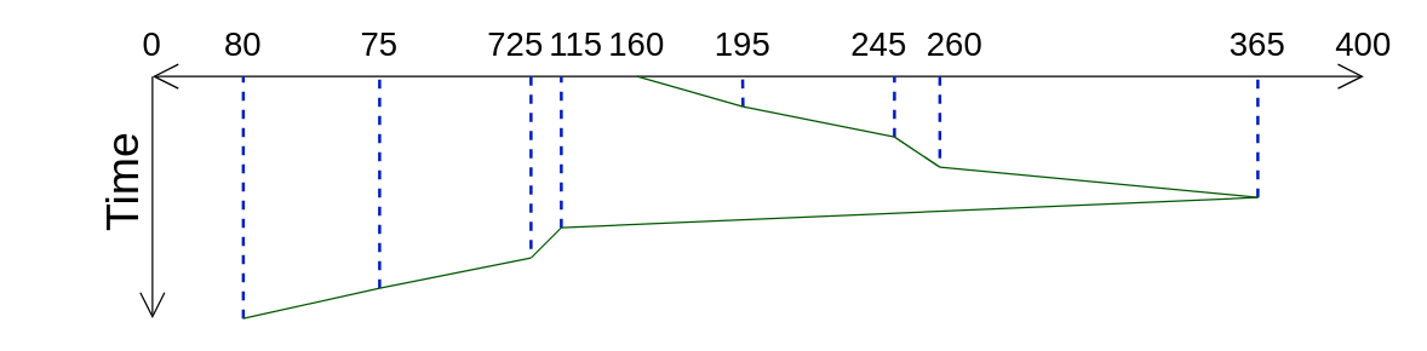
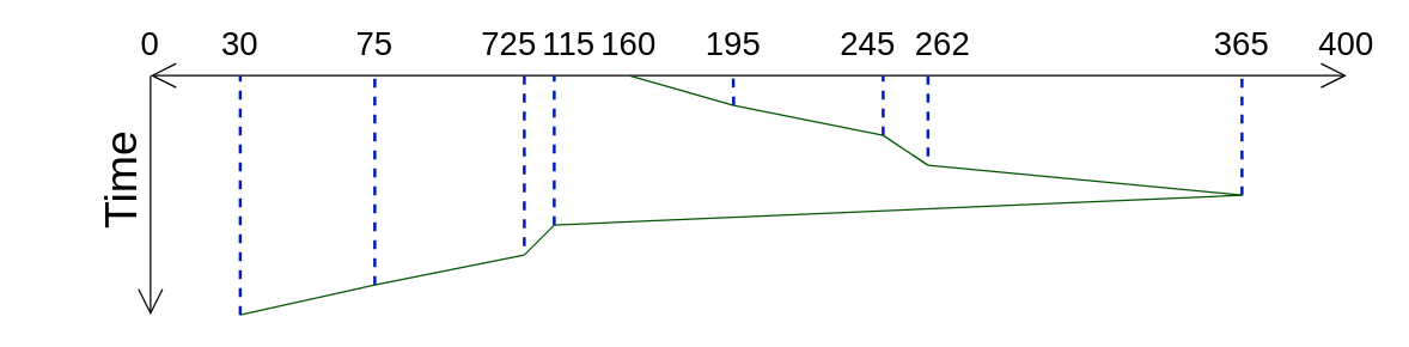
  <mxCell id="0" />
  <mxCell id="1" parent="0" />
  <mxCell id="2" value="" style="endArrow=open;html=1;endFill=0;startArrow=open;startFill=0;endSize=15;startSize=15;" edge="1" parent="1"><mxGeometry width="50" height="50" relative="1" as="geometry"><mxPoint y="50" as="sourcePoint" x="100" /><mxPoint x="900" y="50" as="targetPoint" /></mxGeometry></mxCell>
  <mxCell id="3" value="" style="endArrow=none;dashed=1;html=1;strokeWidth=2;fillColor=#0050ef;strokeColor=#001DBC;" edge="1" parent="1"><mxGeometry width="50" height="50" relative="1" as="geometry"><mxPoint x="160" y="210" as="sourcePoint" /><mxPoint x="160" y="50" as="targetPoint" /></mxGeometry></mxCell>
  <mxCell id="4" value="" style="endArrow=none;dashed=1;html=1;strokeWidth=2;fillColor=#0050ef;strokeColor=#001DBC;" edge="1" parent="1"><mxGeometry width="50" height="50" relative="1" as="geometry"><mxPoint x="250" y="190" as="sourcePoint" /><mxPoint x="250" y="50" as="targetPoint" /></mxGeometry></mxCell>
  <mxCell id="5" value="" style="endArrow=none;dashed=1;html=1;strokeWidth=2;fillColor=#0050ef;strokeColor=#001DBC;" edge="1" parent="1"><mxGeometry width="50" height="50" relative="1" as="geometry"><mxPoint x="350" y="50" as="sourcePoint" /><mxPoint x="350" y="170" as="targetPoint" /></mxGeometry></mxCell>
  <mxCell id="6" value="" style="endArrow=none;dashed=1;html=1;strokeWidth=2;fillColor=#0050ef;strokeColor=#001DBC;" edge="1" parent="1"><mxGeometry width="50" height="50" relative="1" as="geometry"><mxPoint x="370" y="150" as="sourcePoint" /><mxPoint x="370" y="50" as="targetPoint" /></mxGeometry></mxCell>
  <mxCell id="7" value="" style="endArrow=none;dashed=1;html=1;strokeWidth=2;fillColor=#0050ef;strokeColor=#001DBC;" edge="1" parent="1"><mxGeometry width="50" height="50" relative="1" as="geometry"><mxPoint x="620" y="50" as="sourcePoint" /><mxPoint x="620" y="110" as="targetPoint" /></mxGeometry></mxCell>
  <mxCell id="8" value="" style="endArrow=none;dashed=1;html=1;strokeWidth=2;fillColor=#0050ef;strokeColor=#001DBC;" edge="1" parent="1"><mxGeometry width="50" height="50" relative="1" as="geometry"><mxPoint x="590" y="90" as="sourcePoint" /><mxPoint x="590" y="50" as="targetPoint" /></mxGeometry></mxCell>
  <mxCell id="9" value="" style="endArrow=none;dashed=1;html=1;strokeWidth=2;fillColor=#0050ef;strokeColor=#001DBC;" edge="1" parent="1"><mxGeometry width="50" height="50" relative="1" as="geometry"><mxPoint x="830" y="130" as="sourcePoint" /><mxPoint x="830" y="50" as="targetPoint" /></mxGeometry></mxCell>
- <mxCell id="10" value="80" style="text;html=1;strokeColor=none;fillColor=none;align=center;verticalAlign=middle;whiteSpace=wrap;rounded=0;fontSize=22;" vertex="1" parent="1"><mxGeometry x="140" y="20" width="40" height="20" as="geometry" /></mxCell>
+ <mxCell id="10" value="30" style="text;html=1;strokeColor=none;fillColor=none;align=center;verticalAlign=middle;whiteSpace=wrap;rounded=0;fontSize=22;" vertex="1" parent="1"><mxGeometry x="140" y="20" width="40" height="20" as="geometry" /></mxCell>
  <mxCell id="11" value="75" style="text;html=1;strokeColor=none;fillColor=none;align=center;verticalAlign=middle;whiteSpace=wrap;rounded=0;fontSize=22;" vertex="1" parent="1"><mxGeometry x="230" y="20" width="40" height="20" as="geometry" /></mxCell>
  <mxCell id="12" value="725" style="text;html=1;strokeColor=none;fillColor=none;align=center;verticalAlign=middle;whiteSpace=wrap;rounded=0;fontSize=22;" vertex="1" parent="1"><mxGeometry x="320" y="20" width="40" height="20" as="geometry" /></mxCell>
  <mxCell id="13" value="115" style="text;html=1;strokeColor=none;fillColor=none;align=center;verticalAlign=middle;whiteSpace=wrap;rounded=0;fontSize=22;" vertex="1" parent="1"><mxGeometry x="360" y="20" width="40" height="20" as="geometry" /></mxCell>
  <mxCell id="14" value="245" style="text;html=1;strokeColor=none;fillColor=none;align=center;verticalAlign=middle;whiteSpace=wrap;rounded=0;fontSize=22;" vertex="1" parent="1"><mxGeometry x="560" y="20" width="40" height="20" as="geometry" /></mxCell>
- <mxCell id="15" value="260" style="text;html=1;strokeColor=none;fillColor=none;align=center;verticalAlign=middle;whiteSpace=wrap;rounded=0;fontSize=22;" vertex="1" parent="1"><mxGeometry x="610" y="20" width="40" height="20" as="geometry" /></mxCell>
+ <mxCell id="15" value="262" style="text;html=1;strokeColor=none;fillColor=none;align=center;verticalAlign=middle;whiteSpace=wrap;rounded=0;fontSize=22;" vertex="1" parent="1"><mxGeometry x="610" y="20" width="40" height="20" as="geometry" /></mxCell>
  <mxCell id="16" value="195" style="text;html=1;strokeColor=none;fillColor=none;align=center;verticalAlign=middle;whiteSpace=wrap;rounded=0;fontSize=22;" vertex="1" parent="1"><mxGeometry x="470" y="20" width="40" height="20" as="geometry" /></mxCell>
  <mxCell id="17" value="365" style="text;html=1;strokeColor=none;fillColor=none;align=center;verticalAlign=middle;whiteSpace=wrap;rounded=0;fontSize=22;" vertex="1" parent="1"><mxGeometry x="810" y="20" width="40" height="20" as="geometry" /></mxCell>
  <mxCell id="18" value="400" style="text;html=1;strokeColor=none;fillColor=none;align=center;verticalAlign=middle;whiteSpace=wrap;rounded=0;fontSize=22;" vertex="1" parent="1"><mxGeometry x="880" y="20" width="40" height="20" as="geometry" /></mxCell>
  <mxCell id="19" value="0" style="text;html=1;strokeColor=none;fillColor=none;align=center;verticalAlign=middle;whiteSpace=wrap;rounded=0;fontSize=22;" vertex="1" parent="1"><mxGeometry x="80" y="20" width="40" height="20" as="geometry" /></mxCell>
  <mxCell id="20" value="" style="endArrow=open;html=1;endFill=0;startArrow=none;startFill=0;endSize=15;startSize=15;" edge="1" parent="1"><mxGeometry width="50" height="50" relative="1" as="geometry"><mxPoint y="50" as="sourcePoint" x="100" /><mxPoint y="210" as="targetPoint" x="100" /></mxGeometry></mxCell>
  <mxCell id="21" value="Time" style="text;html=1;strokeColor=none;fillColor=none;align=center;verticalAlign=middle;whiteSpace=wrap;rounded=0;fontSize=30;rotation=-90;" vertex="1" parent="1"><mxGeometry x="20" y="110" width="120" height="20" as="geometry" /></mxCell>
  <mxCell id="22" value="" style="endArrow=none;dashed=1;html=1;strokeWidth=2;fillColor=#0050ef;strokeColor=#001DBC;" edge="1" parent="1"><mxGeometry width="50" height="50" relative="1" as="geometry"><mxPoint x="490" y="70" as="sourcePoint" /><mxPoint x="489.71" y="50" as="targetPoint" /></mxGeometry></mxCell>
  <mxCell id="23" value="" style="endArrow=none;html=1;fillColor=#008a00;strokeColor=#005700;" edge="1" parent="1"><mxGeometry width="50" height="50" relative="1" as="geometry"><mxPoint x="490" y="70" as="sourcePoint" /><mxPoint x="420" y="50" as="targetPoint" /></mxGeometry></mxCell>
  <mxCell id="24" value="160" style="text;html=1;strokeColor=none;fillColor=none;align=center;verticalAlign=middle;whiteSpace=wrap;rounded=0;fontSize=22;" vertex="1" parent="1"><mxGeometry x="400" y="20" width="40" height="20" as="geometry" /></mxCell>
  <mxCell id="25" value="" style="endArrow=none;html=1;fillColor=#008a00;strokeColor=#005700;" edge="1" parent="1"><mxGeometry width="50" height="50" relative="1" as="geometry"><mxPoint x="590" y="90" as="sourcePoint" /><mxPoint x="490" y="70" as="targetPoint" /></mxGeometry></mxCell>
  <mxCell id="26" value="" style="endArrow=none;html=1;fillColor=#008a00;strokeColor=#005700;" edge="1" parent="1"><mxGeometry width="50" height="50" relative="1" as="geometry"><mxPoint x="590" y="90" as="sourcePoint" /><mxPoint x="620" y="110" as="targetPoint" /></mxGeometry></mxCell>
  <mxCell id="27" value="" style="endArrow=none;html=1;fillColor=#008a00;strokeColor=#005700;" edge="1" parent="1"><mxGeometry width="50" height="50" relative="1" as="geometry"><mxPoint x="830" y="130" as="sourcePoint" /><mxPoint x="620" y="110" as="targetPoint" /></mxGeometry></mxCell>
  <mxCell id="28" value="" style="endArrow=none;html=1;fillColor=#008a00;strokeColor=#005700;" edge="1" parent="1"><mxGeometry width="50" height="50" relative="1" as="geometry"><mxPoint x="830" y="130" as="sourcePoint" /><mxPoint x="370" y="150" as="targetPoint" /></mxGeometry></mxCell>
  <mxCell id="29" value="" style="endArrow=none;html=1;fillColor=#008a00;strokeColor=#005700;" edge="1" parent="1"><mxGeometry width="50" height="50" relative="1" as="geometry"><mxPoint x="370" y="150" as="sourcePoint" /><mxPoint x="350" y="170" as="targetPoint" /></mxGeometry></mxCell>
  <mxCell id="30" value="" style="endArrow=none;html=1;fillColor=#008a00;strokeColor=#005700;" edge="1" parent="1"><mxGeometry width="50" height="50" relative="1" as="geometry"><mxPoint x="350" y="170" as="sourcePoint" /><mxPoint x="250" y="190" as="targetPoint" /></mxGeometry></mxCell>
  <mxCell id="31" value="" style="endArrow=none;html=1;fillColor=#008a00;strokeColor=#005700;" edge="1" parent="1"><mxGeometry width="50" height="50" relative="1" as="geometry"><mxPoint x="250" y="190" as="sourcePoint" /><mxPoint x="160" y="210" as="targetPoint" /></mxGeometry></mxCell>
